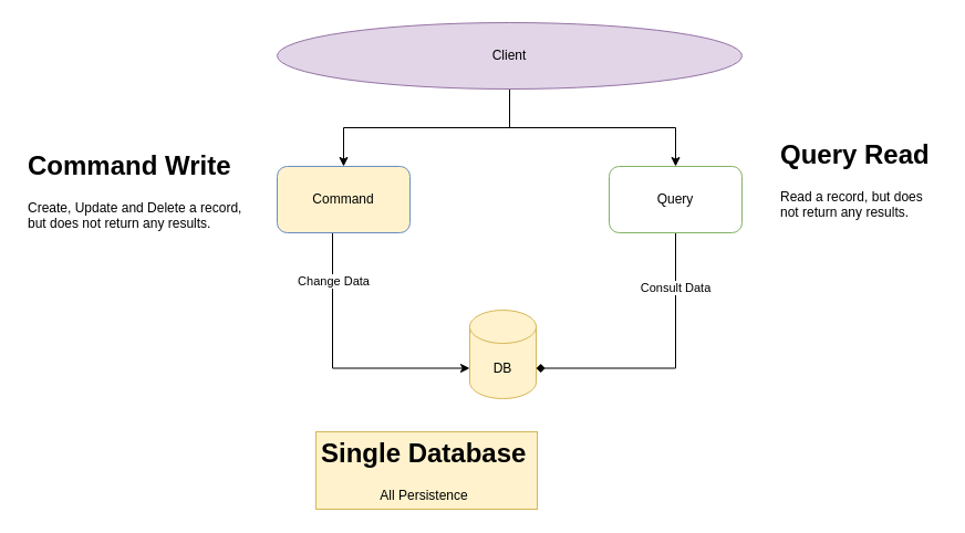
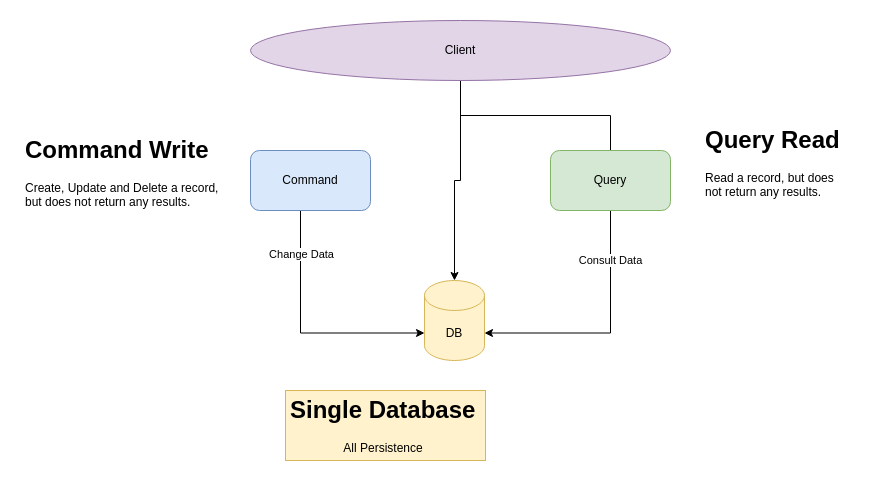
  <mxCell id="0" />
  <mxCell id="1" parent="0" />
- <mxCell id="2" style="edgeStyle=orthogonalEdgeStyle;rounded=0;orthogonalLoop=1;jettySize=auto;html=1;" edge="1" parent="1" source="4" target="8"><mxGeometry relative="1" as="geometry" /></mxCell>
- <mxCell id="3" style="edgeStyle=orthogonalEdgeStyle;rounded=0;orthogonalLoop=1;jettySize=auto;html=1;entryX=0.5;entryY=0;entryDx=0;entryDy=0;" edge="1" parent="1" source="4" target="11"><mxGeometry relative="1" as="geometry" /></mxCell>
+ <mxCell id="2" style="edgeStyle=orthogonalEdgeStyle;rounded=0;orthogonalLoop=1;jettySize=auto;html=1;" edge="1" parent="1" source="4" target="5"><mxGeometry relative="1" as="geometry" /></mxCell>
+ <mxCell id="3" style="edgeStyle=orthogonalEdgeStyle;rounded=0;orthogonalLoop=1;jettySize=auto;html=1;entryX=0.5;entryY=0;entryDx=0;entryDy=0;endArrow=none;" edge="1" parent="1" source="4" target="11"><mxGeometry relative="1" as="geometry" /></mxCell>
  <mxCell id="4" value="Client" style="ellipse;whiteSpace=wrap;html=1;fillColor=#e1d5e7;strokeColor=#9673a6;" vertex="1" parent="1"><mxGeometry x="250" y="20" width="420" height="60" as="geometry" /></mxCell>
  <mxCell id="5" value="DB" style="shape=cylinder3;whiteSpace=wrap;html=1;boundedLbl=1;backgroundOutline=1;size=15;fillColor=#fff2cc;strokeColor=#d6b656;" vertex="1" parent="1"><mxGeometry x="424" y="280" width="60" height="80" as="geometry" /></mxCell>
  <mxCell id="6" style="edgeStyle=orthogonalEdgeStyle;rounded=0;orthogonalLoop=1;jettySize=auto;html=1;entryX=0;entryY=0;entryDx=0;entryDy=52.5;entryPerimeter=0;" edge="1" parent="1" source="8" target="5"><mxGeometry relative="1" as="geometry"><Array as="points"><mxPoint x="300" y="333" /></Array></mxGeometry></mxCell>
  <mxCell id="7" value="Change Data" style="edgeLabel;html=1;align=center;verticalAlign=middle;resizable=0;points=[];" vertex="1" connectable="0" parent="6"><mxGeometry x="-0.651" relative="1" as="geometry"><mxPoint as="offset" /></mxGeometry></mxCell>
- <mxCell id="8" value="Command" style="rounded=1;whiteSpace=wrap;html=1;fillColor=#fff2cc;strokeColor=#6c8ebf;" vertex="1" parent="1"><mxGeometry x="250" y="150" width="120" height="60" as="geometry" /></mxCell>
- <mxCell id="9" style="edgeStyle=orthogonalEdgeStyle;rounded=0;orthogonalLoop=1;jettySize=auto;html=1;entryX=1;entryY=0;entryDx=0;entryDy=52.5;entryPerimeter=0;endArrow=diamond;" edge="1" parent="1" source="11" target="5"><mxGeometry relative="1" as="geometry"><Array as="points"><mxPoint x="610" y="333" /></Array></mxGeometry></mxCell>
+ <mxCell id="8" value="Command" style="rounded=1;whiteSpace=wrap;html=1;fillColor=#dae8fc;strokeColor=#6c8ebf;" vertex="1" parent="1"><mxGeometry x="250" y="150" width="120" height="60" as="geometry" /></mxCell>
+ <mxCell id="9" style="edgeStyle=orthogonalEdgeStyle;rounded=0;orthogonalLoop=1;jettySize=auto;html=1;entryX=1;entryY=0;entryDx=0;entryDy=52.5;entryPerimeter=0;" edge="1" parent="1" source="11" target="5"><mxGeometry relative="1" as="geometry"><Array as="points"><mxPoint x="610" y="333" /></Array></mxGeometry></mxCell>
  <mxCell id="10" value="Consult Data" style="edgeLabel;html=1;align=center;verticalAlign=middle;resizable=0;points=[];" vertex="1" connectable="0" parent="9"><mxGeometry x="-0.606" y="-1" relative="1" as="geometry"><mxPoint as="offset" /></mxGeometry></mxCell>
- <mxCell id="11" value="Query" style="rounded=1;whiteSpace=wrap;html=1;fillColor=#ffffff;strokeColor=#82b366;" vertex="1" parent="1"><mxGeometry x="550" y="150" width="120" height="60" as="geometry" /></mxCell>
+ <mxCell id="11" value="Query" style="rounded=1;whiteSpace=wrap;html=1;fillColor=#d5e8d4;strokeColor=#82b366;" vertex="1" parent="1"><mxGeometry x="550" y="150" width="120" height="60" as="geometry" /></mxCell>
  <mxCell id="12" value="&lt;h1&gt;Single Database&lt;/h1&gt;&lt;div&gt;&lt;span style=&quot;white-space: pre;&quot;&gt;&#09;&lt;/span&gt;&lt;span style=&quot;white-space: pre;&quot;&gt;&#09;&lt;/span&gt;All Persistence&lt;/div&gt;" style="text;html=1;strokeColor=#d6b656;fillColor=#fff2cc;spacing=5;spacingTop=-20;whiteSpace=wrap;overflow=hidden;rounded=0;" vertex="1" parent="1"><mxGeometry x="285" y="390" width="200" height="70" as="geometry" /></mxCell>
  <mxCell id="13" value="&lt;h1&gt;Command Write&lt;/h1&gt;&lt;div&gt;Create, Update and Delete a record, but&amp;nbsp;does not return any results.&amp;nbsp;&amp;nbsp;&lt;/div&gt;" style="text;html=1;strokeColor=none;fillColor=none;spacing=5;spacingTop=-20;whiteSpace=wrap;overflow=hidden;rounded=0;" vertex="1" parent="1"><mxGeometry x="20" y="130" width="220" height="100" as="geometry" /></mxCell>
  <mxCell id="14" value="&lt;h1&gt;Query Read&lt;/h1&gt;&lt;div&gt;Read a record, but&amp;nbsp;does not return any results.&amp;nbsp;&lt;/div&gt;" style="text;html=1;strokeColor=none;fillColor=none;spacing=5;spacingTop=-20;whiteSpace=wrap;overflow=hidden;rounded=0;" vertex="1" parent="1"><mxGeometry x="700" y="120" width="150" height="100" as="geometry" /></mxCell>
